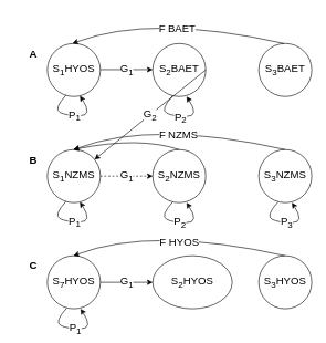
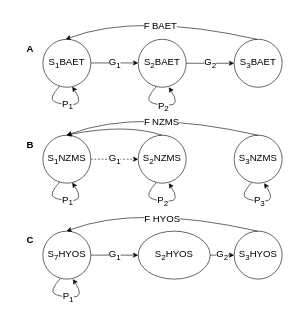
  <mxCell id="0" />
  <mxCell id="1" parent="0" />
- <mxCell id="2" value="S&lt;sub&gt;1&lt;/sub&gt;HYOS" style="ellipse;whiteSpace=wrap;html=1;aspect=fixed;fontSize=16;" parent="1" vertex="1"><mxGeometry x="71" y="65" width="80" height="80" as="geometry" /></mxCell>
+ <mxCell id="2" value="S&lt;sub&gt;1&lt;/sub&gt;BAET" style="ellipse;whiteSpace=wrap;html=1;aspect=fixed;fontSize=16;" parent="1" vertex="1"><mxGeometry x="71" y="65" width="80" height="80" as="geometry" /></mxCell>
  <mxCell id="3" value="&lt;font style=&quot;font-size: 16px;&quot;&gt;S&lt;sub&gt;2&lt;/sub&gt;&lt;/font&gt;&lt;font style=&quot;font-size: 16px;&quot;&gt;BAET&lt;/font&gt;" style="ellipse;whiteSpace=wrap;html=1;aspect=fixed;fontSize=15;" parent="1" vertex="1"><mxGeometry x="230" y="65" width="80" height="80" as="geometry" /></mxCell>
  <mxCell id="4" value="&lt;font style=&quot;font-size: 16px;&quot;&gt;S&lt;sub&gt;3&lt;/sub&gt;&lt;/font&gt;&lt;font style=&quot;font-size: 16px;&quot;&gt;BAET&lt;/font&gt;" style="ellipse;whiteSpace=wrap;html=1;aspect=fixed;" parent="1" vertex="1"><mxGeometry x="390" y="65" width="80" height="80" as="geometry" /></mxCell>
  <mxCell id="5" value="S&lt;sub&gt;1&lt;/sub&gt;NZMS" style="ellipse;whiteSpace=wrap;html=1;aspect=fixed;fontSize=16;" parent="1" vertex="1"><mxGeometry x="71" y="225" width="80" height="80" as="geometry" /></mxCell>
  <mxCell id="6" value="&lt;font style=&quot;font-size: 16px;&quot;&gt;S&lt;sub&gt;2&lt;/sub&gt;&lt;/font&gt;&lt;font style=&quot;font-size: 16px;&quot;&gt;NZMS&lt;/font&gt;" style="ellipse;whiteSpace=wrap;html=1;aspect=fixed;" parent="1" vertex="1"><mxGeometry x="230" y="225" width="80" height="80" as="geometry" /></mxCell>
  <mxCell id="7" value="&lt;font style=&quot;font-size: 16px;&quot;&gt;S&lt;sub&gt;3&lt;/sub&gt;NZMS&lt;/font&gt;" style="ellipse;whiteSpace=wrap;html=1;aspect=fixed;" parent="1" vertex="1"><mxGeometry x="390" y="225" width="80" height="80" as="geometry" /></mxCell>
  <mxCell id="8" value="&lt;font style=&quot;font-size: 16px;&quot;&gt;S&lt;sub&gt;7&lt;/sub&gt;&lt;/font&gt;&lt;font style=&quot;font-size: 16px;&quot;&gt;HYOS&lt;/font&gt;" style="ellipse;whiteSpace=wrap;html=1;aspect=fixed;" parent="1" vertex="1"><mxGeometry x="71" y="385" width="80" height="80" as="geometry" /></mxCell>
  <mxCell id="9" value="&lt;font style=&quot;font-size: 16px;&quot;&gt;S&lt;sub&gt;2&lt;/sub&gt;&lt;/font&gt;&lt;font style=&quot;font-size: 16px;&quot;&gt;HYOS&lt;/font&gt;" style="ellipse;whiteSpace=wrap;html=1;aspect=fixed;" parent="1" vertex="1"><mxGeometry x="230" y="385" width="120" height="80" as="geometry" /></mxCell>
  <mxCell id="10" value="&lt;font style=&quot;font-size: 16px;&quot;&gt;S&lt;sub&gt;3&lt;/sub&gt;&lt;/font&gt;&lt;font style=&quot;font-size: 16px;&quot;&gt;HYOS&lt;/font&gt;" style="ellipse;whiteSpace=wrap;html=1;aspect=fixed;" parent="1" vertex="1"><mxGeometry x="390" y="385" width="80" height="80" as="geometry" /></mxCell>
  <mxCell id="11" value="&lt;font style=&quot;font-size: 16px;&quot;&gt;G&lt;sub&gt;1&lt;/sub&gt;&lt;/font&gt;" style="endArrow=classic;html=1;rounded=0;exitX=1;exitY=0.5;exitDx=0;exitDy=0;" parent="1" source="8" target="9" edge="1"><mxGeometry width="50" height="50" relative="1" as="geometry"><mxPoint x="350" y="325" as="sourcePoint" /><mxPoint x="400" y="275" as="targetPoint" /></mxGeometry></mxCell>
+ <mxCell id="12" value="&lt;font style=&quot;font-size: 16px;&quot;&gt;G&lt;sub&gt;2&lt;/sub&gt;&lt;/font&gt;" style="endArrow=classic;html=1;rounded=0;exitX=1;exitY=0.5;exitDx=0;exitDy=0;entryX=0;entryY=0.5;entryDx=0;entryDy=0;" parent="1" source="9" target="10" edge="1"><mxGeometry width="50" height="50" relative="1" as="geometry"><mxPoint x="350" y="325" as="sourcePoint" /><mxPoint x="400" y="275" as="targetPoint" /></mxGeometry></mxCell>
  <mxCell id="13" value="G&lt;sub&gt;1&lt;/sub&gt;" style="endArrow=classic;html=1;rounded=0;fontSize=16;exitX=1;exitY=0.5;exitDx=0;exitDy=0;entryX=0;entryY=0.5;entryDx=0;entryDy=0;" parent="1" edge="1"><mxGeometry width="50" height="50" relative="1" as="geometry"><mxPoint x="151" y="104.5" as="sourcePoint" /><mxPoint x="230" y="104.5" as="targetPoint" /></mxGeometry></mxCell>
- <mxCell id="14" value="G&lt;sub&gt;2&lt;/sub&gt;" style="endArrow=classic;html=1;rounded=0;fontSize=16;exitX=1;exitY=0.5;exitDx=0;exitDy=0;" parent="1" source="3" target="5" edge="1"><mxGeometry width="50" height="50" relative="1" as="geometry"><mxPoint x="410" y="325" as="sourcePoint" /><mxPoint x="460" y="275" as="targetPoint" /></mxGeometry></mxCell>
+ <mxCell id="14" value="G&lt;sub&gt;2&lt;/sub&gt;" style="endArrow=classic;html=1;rounded=0;fontSize=16;exitX=1;exitY=0.5;exitDx=0;exitDy=0;entryX=0;entryY=0.5;entryDx=0;entryDy=0;" parent="1" source="3" target="4" edge="1"><mxGeometry width="50" height="50" relative="1" as="geometry"><mxPoint x="410" y="325" as="sourcePoint" /><mxPoint x="460" y="275" as="targetPoint" /></mxGeometry></mxCell>
  <mxCell id="15" value="G&lt;sub&gt;1&lt;/sub&gt;" style="endArrow=classic;html=1;rounded=0;fontSize=16;exitX=1;exitY=0.5;exitDx=0;exitDy=0;entryX=0;entryY=0.5;entryDx=0;entryDy=0;dashed=1;" parent="1" source="5" target="6" edge="1"><mxGeometry width="50" height="50" relative="1" as="geometry"><mxPoint x="410" y="325" as="sourcePoint" /><mxPoint x="220" y="265" as="targetPoint" /></mxGeometry></mxCell>
  <mxCell id="16" value="P&lt;sub&gt;3&lt;/sub&gt;" style="curved=1;endArrow=classic;html=1;rounded=0;fontSize=16;exitX=0.363;exitY=0.988;exitDx=0;exitDy=0;entryX=0.625;entryY=1;entryDx=0;entryDy=0;exitPerimeter=0;entryPerimeter=0;" parent="1" source="7" target="7" edge="1"><mxGeometry width="50" height="50" relative="1" as="geometry"><mxPoint x="410" y="325" as="sourcePoint" /><mxPoint x="460" y="275" as="targetPoint" /><Array as="points"><mxPoint x="400" y="325" /><mxPoint x="420" y="335" /><mxPoint x="460" y="335" /></Array></mxGeometry></mxCell>
  <mxCell id="17" value="P&lt;sub&gt;1&lt;/sub&gt;" style="curved=1;endArrow=classic;html=1;rounded=0;fontSize=16;exitX=0.363;exitY=0.988;exitDx=0;exitDy=0;entryX=0.625;entryY=1;entryDx=0;entryDy=0;exitPerimeter=0;entryPerimeter=0;" parent="1" edge="1"><mxGeometry width="50" height="50" relative="1" as="geometry"><mxPoint x="99.04" y="143" as="sourcePoint" /><mxPoint x="120" y="143.96" as="targetPoint" /><Array as="points"><mxPoint x="80" y="163.96" /><mxPoint x="100" y="173.96" /><mxPoint x="140" y="173.96" /></Array></mxGeometry></mxCell>
  <mxCell id="18" value="" style="curved=1;endArrow=classic;html=1;rounded=0;fontSize=16;exitX=0.363;exitY=0.988;exitDx=0;exitDy=0;entryX=0.625;entryY=1;entryDx=0;entryDy=0;exitPerimeter=0;entryPerimeter=0;" parent="1" edge="1"><mxGeometry width="50" height="50" relative="1" as="geometry"><mxPoint x="260.04" y="144" as="sourcePoint" /><mxPoint x="281" y="144.96" as="targetPoint" /><Array as="points"><mxPoint x="241" y="164.96" /><mxPoint x="261" y="174.96" /><mxPoint x="301" y="174.96" /></Array></mxGeometry></mxCell>
  <mxCell id="19" value="P&lt;sub&gt;2&lt;/sub&gt;" style="edgeLabel;html=1;align=center;verticalAlign=middle;resizable=0;points=[];fontSize=16;" parent="18" vertex="1" connectable="0"><mxGeometry x="-0.042" y="-2" relative="1" as="geometry"><mxPoint as="offset" /></mxGeometry></mxCell>
  <mxCell id="20" value="" style="curved=1;endArrow=classic;html=1;rounded=0;fontSize=16;exitX=0.363;exitY=0.988;exitDx=0;exitDy=0;entryX=0.625;entryY=1;entryDx=0;entryDy=0;exitPerimeter=0;entryPerimeter=0;" parent="1" edge="1"><mxGeometry width="50" height="50" relative="1" as="geometry"><mxPoint x="260.04" y="304.04" as="sourcePoint" /><mxPoint x="281" y="305" as="targetPoint" /><Array as="points"><mxPoint x="241" y="325" /><mxPoint x="261" y="335" /><mxPoint x="301" y="335" /></Array></mxGeometry></mxCell>
  <mxCell id="21" value="P&lt;sub&gt;2&lt;/sub&gt;" style="edgeLabel;html=1;align=center;verticalAlign=middle;resizable=0;points=[];fontSize=16;" parent="20" vertex="1" connectable="0"><mxGeometry x="-0.058" y="1" relative="1" as="geometry"><mxPoint as="offset" /></mxGeometry></mxCell>
  <mxCell id="22" value="P&lt;sub&gt;1&lt;/sub&gt;" style="curved=1;endArrow=classic;html=1;rounded=0;fontSize=16;exitX=0.363;exitY=0.988;exitDx=0;exitDy=0;entryX=0.625;entryY=1;entryDx=0;entryDy=0;exitPerimeter=0;entryPerimeter=0;" parent="1" edge="1"><mxGeometry width="50" height="50" relative="1" as="geometry"><mxPoint x="99.04" y="303.04" as="sourcePoint" /><mxPoint x="120" y="304" as="targetPoint" /><Array as="points"><mxPoint x="80" y="324" /><mxPoint x="100" y="334" /><mxPoint x="140" y="334" /></Array></mxGeometry></mxCell>
  <mxCell id="23" value="P&lt;sub&gt;1&lt;/sub&gt;" style="curved=1;endArrow=classic;html=1;rounded=0;fontSize=16;exitX=0.363;exitY=0.988;exitDx=0;exitDy=0;entryX=0.625;entryY=1;entryDx=0;entryDy=0;exitPerimeter=0;entryPerimeter=0;" parent="1" edge="1"><mxGeometry width="50" height="50" relative="1" as="geometry"><mxPoint x="100.04" y="464.04" as="sourcePoint" /><mxPoint x="121" y="465" as="targetPoint" /><Array as="points"><mxPoint x="81" y="485" /><mxPoint x="101" y="495" /><mxPoint x="141" y="495" /></Array></mxGeometry></mxCell>
  <mxCell id="24" value="" style="curved=1;endArrow=classic;html=1;rounded=0;fontSize=16;entryX=0.5;entryY=0;entryDx=0;entryDy=0;" parent="1" target="5" edge="1"><mxGeometry width="50" height="50" relative="1" as="geometry"><mxPoint x="430" y="225" as="sourcePoint" /><mxPoint x="111" y="220" as="targetPoint" /><Array as="points"><mxPoint x="230" y="180" /></Array></mxGeometry></mxCell>
  <mxCell id="25" value="F&lt;sub&gt; &lt;/sub&gt;NZMS" style="edgeLabel;html=1;align=center;verticalAlign=middle;resizable=0;points=[];fontSize=16;" parent="24" vertex="1" connectable="0"><mxGeometry x="-0.027" y="15" relative="1" as="geometry"><mxPoint as="offset" /></mxGeometry></mxCell>
  <mxCell id="26" value="" style="curved=1;endArrow=classic;html=1;rounded=0;fontSize=16;entryX=0.5;entryY=0;entryDx=0;entryDy=0;" parent="1" edge="1"><mxGeometry width="50" height="50" relative="1" as="geometry"><mxPoint x="429.5" y="385" as="sourcePoint" /><mxPoint x="110.5" y="385" as="targetPoint" /><Array as="points"><mxPoint x="229.5" y="340" /></Array></mxGeometry></mxCell>
  <mxCell id="27" value="F HYOS" style="edgeLabel;html=1;align=center;verticalAlign=middle;resizable=0;points=[];fontSize=16;" parent="26" vertex="1" connectable="0"><mxGeometry x="-0.027" y="15" relative="1" as="geometry"><mxPoint x="1" as="offset" /></mxGeometry></mxCell>
  <mxCell id="28" value="" style="curved=1;endArrow=classic;html=1;rounded=0;fontSize=16;entryX=0.5;entryY=0;entryDx=0;entryDy=0;" parent="1" edge="1"><mxGeometry width="50" height="50" relative="1" as="geometry"><mxPoint x="428" y="65" as="sourcePoint" /><mxPoint x="109" y="65" as="targetPoint" /><Array as="points"><mxPoint x="228" y="20" /></Array></mxGeometry></mxCell>
  <mxCell id="29" value="F&lt;sub&gt; &lt;/sub&gt;BAET" style="edgeLabel;html=1;align=center;verticalAlign=middle;resizable=0;points=[];fontSize=16;" parent="28" vertex="1" connectable="0"><mxGeometry x="-0.027" y="15" relative="1" as="geometry"><mxPoint as="offset" /></mxGeometry></mxCell>
  <mxCell id="30" value="" style="curved=1;endArrow=classic;html=1;rounded=0;fontSize=16;" parent="1" edge="1"><mxGeometry width="50" height="50" relative="1" as="geometry"><mxPoint x="270" y="225" as="sourcePoint" /><mxPoint x="110" y="225" as="targetPoint" /><Array as="points"><mxPoint x="270" y="225" /><mxPoint x="210" y="205" /></Array></mxGeometry></mxCell>
  <mxCell id="31" value="&lt;font size=&quot;1&quot;&gt;&lt;b style=&quot;font-size: 16px;&quot;&gt;A&lt;/b&gt;&lt;/font&gt;" style="text;html=1;strokeColor=none;fillColor=none;align=center;verticalAlign=middle;whiteSpace=wrap;rounded=0;" vertex="1" parent="1"><mxGeometry x="20" y="65" width="60" height="30" as="geometry" /></mxCell>
  <mxCell id="32" value="&lt;font size=&quot;1&quot;&gt;&lt;b style=&quot;font-size: 16px;&quot;&gt;B&lt;/b&gt;&lt;/font&gt;" style="text;html=1;strokeColor=none;fillColor=none;align=center;verticalAlign=middle;whiteSpace=wrap;rounded=0;" vertex="1" parent="1"><mxGeometry x="20" y="225" width="60" height="30" as="geometry" /></mxCell>
  <mxCell id="33" value="&lt;font style=&quot;font-size: 16px;&quot;&gt;&lt;b&gt;C&lt;/b&gt;&lt;/font&gt;" style="text;html=1;strokeColor=none;fillColor=none;align=center;verticalAlign=middle;whiteSpace=wrap;rounded=0;" vertex="1" parent="1"><mxGeometry x="20" y="385" width="60" height="30" as="geometry" /></mxCell>
